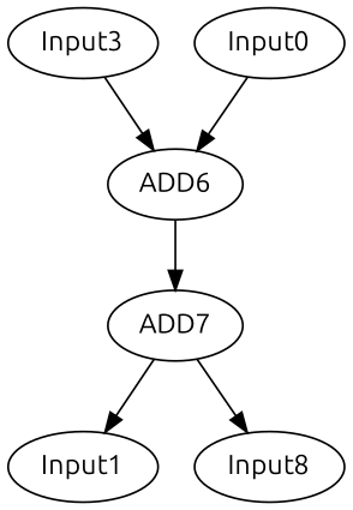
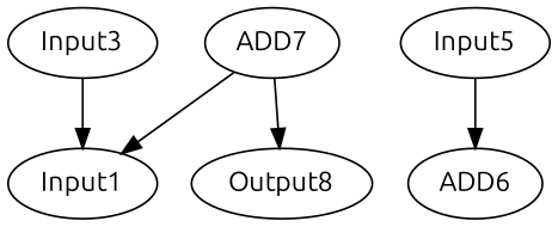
  digraph {
    fontname=Ubuntu
    node [fontname=Ubuntu offset="0, 0" opcode=input]
    edge [fontname=Ubuntu operand=0]
    Input1 [pattern="0, 10, 4, 10, 4, 10" ref_name=A]
    ADD7 [opcode=add offset=""]
-   Output8 [opcode=output pattern="0, 10, 4, 10, 4, 10" ref_name=A label=Input8]
+   Output8 [opcode=output pattern="0, 10, 4, 10, 4, 10" ref_name=A]
    Input3 [pattern="4, 10, -36, 10, 4, 10" ref_name=B]
    n5 [label=ADD6 opcode=mul offset=""]
-   Input5 [pattern="40, 10, -356, 10, -396, 10" ref_name=C label=Input0]
+   Input5 [pattern="40, 10, -356, 10, -396, 10" ref_name=C]
    ADD7 -> Input1 [operand=1]
    ADD7 -> Output8
-   Input3 -> n5 [operand=1]
-   n5 -> ADD7
+   Input3 -> Input1 [operand=1]
    Input5 -> n5
  }
